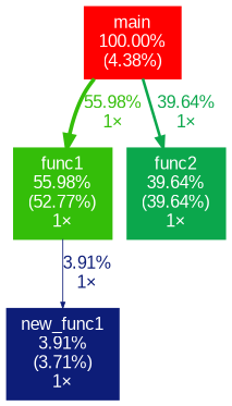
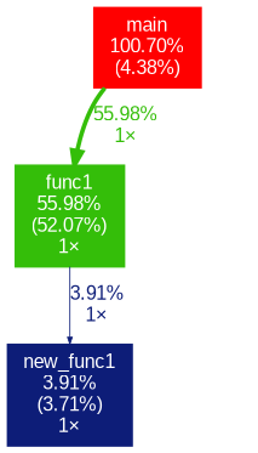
  digraph {
    fontname=Arial
    nodesep=0.125
    ranksep=0.25
    node [fontcolor="#ffffff" fontname=Arial fontsize=10.00 shape=box style=filled]
    edge [fontname=Arial fontsize=10.00]
-   n1 [color="#ff0000" height=0 label="main\n100.00%\n(4.38%)" width=0]
-   n2 [color="#34be09" height=0 label="func1\n55.98%\n(52.77%)\n1×" width=0]
-   n3 [color="#0ba74c" height=0 label="func2\n39.64%\n(39.64%)\n1×" width=0]
+   n1 [color="#ff0000" height=0 label="main\n100.70%\n(4.38%)" width=0]
+   n2 [color="#34be09" height=0 label="func1\n55.98%\n(52.07%)\n1×" width=0]
    n4 [color="#0d1d78" height=0 label="new_func1\n3.91%\n(3.71%)\n1×" width=0]
    n1 -> n2 [arrowsize=0.75 color="#34be09" fontcolor="#34be09" label="55.98%\n1×" labeldistance=2.24 penwidth=2.24]
-   n1 -> n3 [arrowsize=0.63 color="#0ba74c" fontcolor="#0ba74c" label="39.64%\n1×" labeldistance=1.59 penwidth=1.59]
    n2 -> n4 [arrowsize=0.35 color="#0d1d78" fontcolor="#0d1d78" label="3.91%\n1×" labeldistance=0.50 penwidth=0.50]
  }
